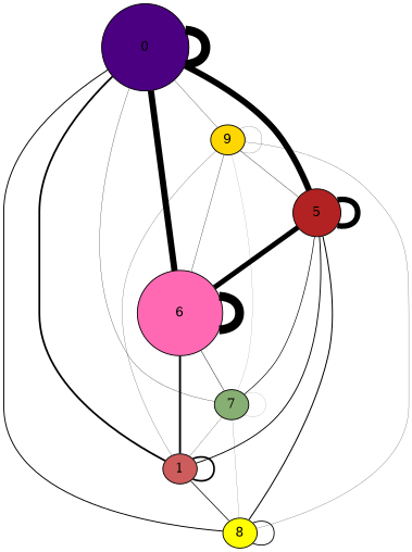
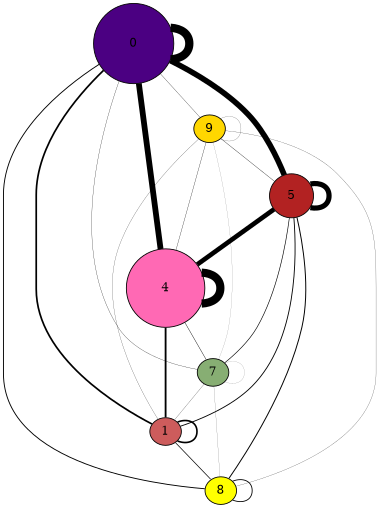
  graph {
    node [style=filled]
    edge [penwidth=0.220496935719]
    0 [fillcolor="#4B0082" height=1.2980841633 width=1.2980841633]
    n2 [fillcolor="#FFD700" height=0.0436664397441 label=9 width=0.0436664397441]
-   4 [fillcolor="#FF69B4" height=1.2583873999 width=1.2583873999 label=6]
+   4 [fillcolor="#FF69B4" height=1.2583873999 width=1.2583873999]
    5 [fillcolor="#B22222" height=0.710572064927 width=0.710572064927]
    n5 [fillcolor="#CD5C5C" height=0.440634073782 label=1 width=0.440634073782]
    7 [fillcolor="#87AE73" height=0.0516057924249 width=0.0516057924249]
    8 [fillcolor="#FFFF00" height=0.166726406296 width=0.166726406296]
    0 -- 0 [penwidth=9.59161670377]
    0 -- n2 [penwidth=0.293995914292]
    0 -- 4 [penwidth=6.72515653943]
    0 -- 5 [penwidth=6.50465960371]
    0 -- n5 [penwidth=1.98447242147]
    0 -- 7 [penwidth=0.293995914292]
    0 -- 8 [penwidth=1.06573518931]
    n2 -- n2 [penwidth=0.183747446432]
    n2 -- 4 [penwidth=0.330745403578]
    n2 -- 5 [penwidth=0.367494892865]
    n2 -- n5
    n2 -- 7 [penwidth=0.110248467859]
    n2 -- 8
    4 -- 4 [penwidth=9.48136823592]
    4 -- n5 [penwidth=2.13147037862]
    4 -- 7 [penwidth=0.477743360724]
    5 -- 4 [penwidth=5.4389244144]
    5 -- 5 [penwidth=6.02691624298]
    5 -- n5 [penwidth=1.02898570002]
    5 -- 7 [penwidth=0.73498978573]
    5 -- 8 [penwidth=1.13923416788]
    n5 -- n5 [penwidth=1.9109734429]
    n5 -- 8 [penwidth=0.808488764303]
    7 -- n5
    7 -- 7 [penwidth=0.110248467859]
    7 -- 8 [penwidth=0.146997957146]
    8 -- 8 [penwidth=0.992236210735]
  }
